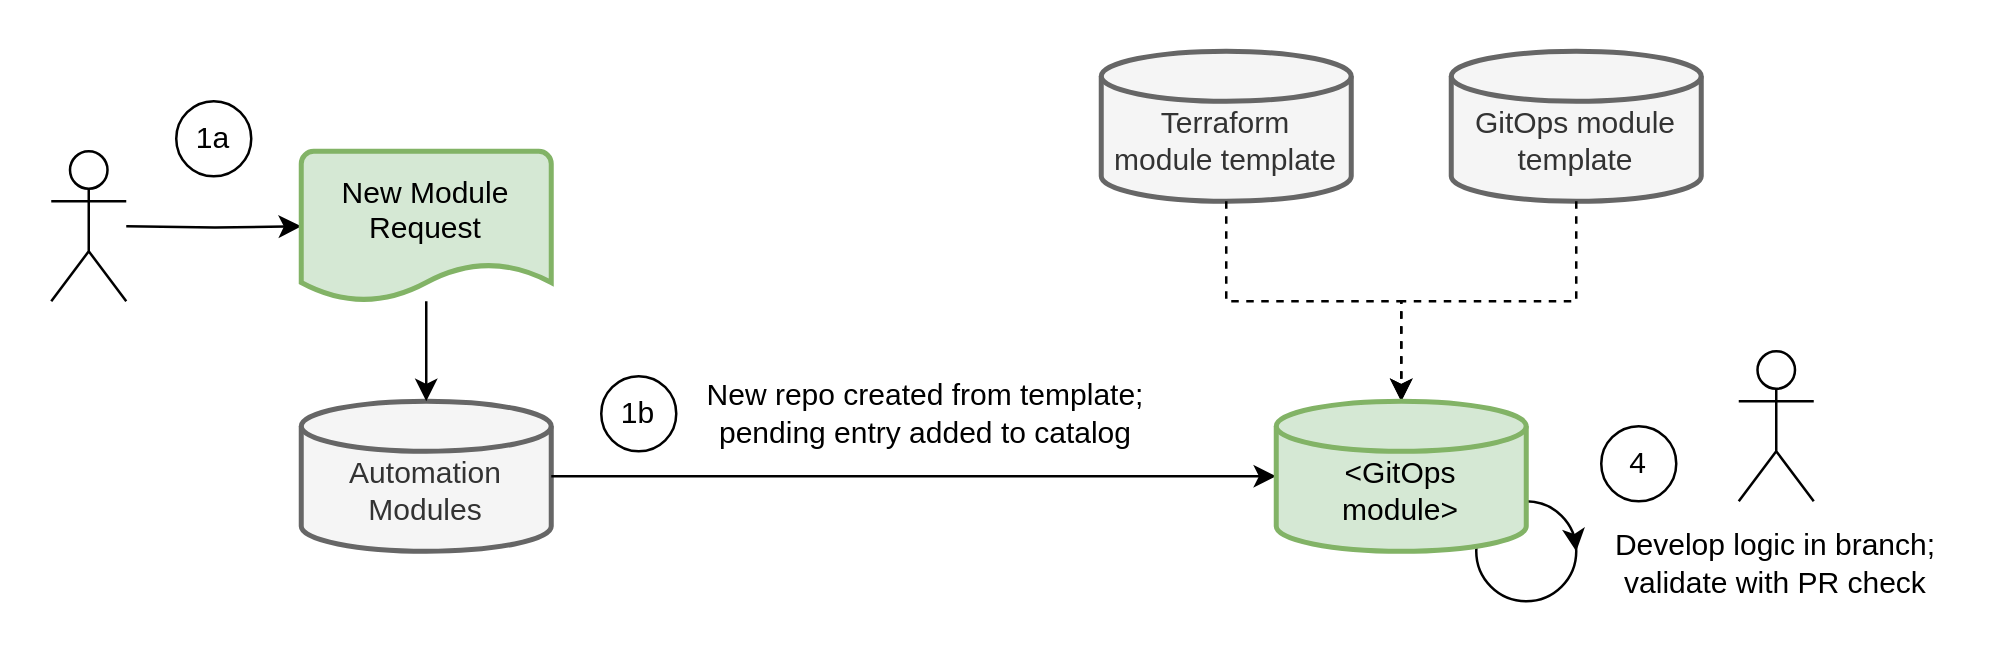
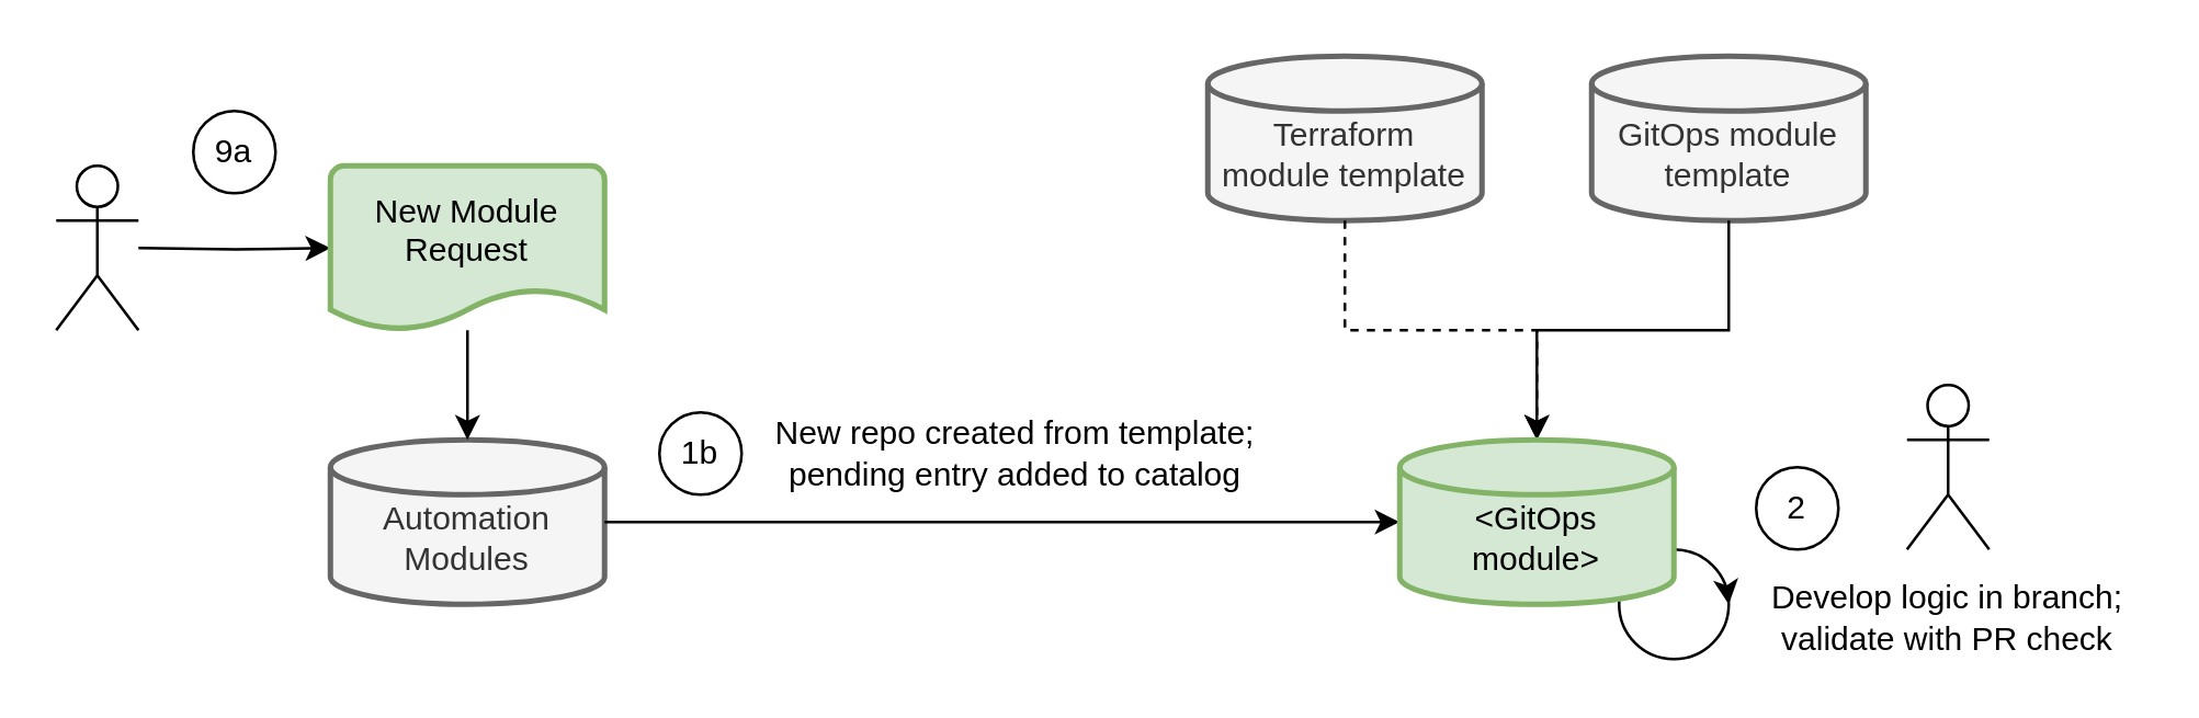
  <mxCell id="0" />
  <mxCell id="1" parent="0" />
  <mxCell id="2" style="edgeStyle=orthogonalEdgeStyle;rounded=0;orthogonalLoop=1;jettySize=auto;html=1;" edge="1" parent="1" target="5"><mxGeometry relative="1" as="geometry"><mxPoint x="50" y="90" as="sourcePoint" /></mxGeometry></mxCell>
  <mxCell id="3" value="" style="shape=umlActor;verticalLabelPosition=bottom;verticalAlign=top;html=1;outlineConnect=0;" vertex="1" parent="1"><mxGeometry x="20" y="60" width="30" height="60" as="geometry" /></mxCell>
  <mxCell id="4" value="Automation Modules" style="strokeWidth=2;html=1;shape=mxgraph.flowchart.database;whiteSpace=wrap;spacingTop=12;fillColor=#f5f5f5;fontColor=#333333;strokeColor=#666666;" vertex="1" parent="1"><mxGeometry x="120" y="160" width="100" height="60" as="geometry" /></mxCell>
  <mxCell id="5" value="New Module Request" style="strokeWidth=2;html=1;shape=mxgraph.flowchart.document2;whiteSpace=wrap;size=0.25;verticalAlign=top;spacingTop=3;fillColor=#d5e8d4;strokeColor=#82b366;" vertex="1" parent="1"><mxGeometry x="120" y="60" width="100" height="60" as="geometry" /></mxCell>
  <mxCell id="6" value="" style="endArrow=classic;html=1;rounded=0;" edge="1" parent="1" source="5" target="4"><mxGeometry width="50" height="50" relative="1" as="geometry"><mxPoint x="370" y="240" as="sourcePoint" /><mxPoint x="420" y="190" as="targetPoint" /></mxGeometry></mxCell>
  <mxCell id="7" value="Terraform module template" style="strokeWidth=2;html=1;shape=mxgraph.flowchart.database;whiteSpace=wrap;verticalAlign=middle;spacingTop=11;spacingLeft=2;spacingRight=2;fillColor=#f5f5f5;fontColor=#333333;strokeColor=#666666;" vertex="1" parent="1"><mxGeometry x="440" y="20" width="100" height="60" as="geometry" /></mxCell>
  <mxCell id="8" value="GitOps module template" style="strokeWidth=2;html=1;shape=mxgraph.flowchart.database;whiteSpace=wrap;verticalAlign=middle;spacingTop=11;spacingLeft=2;spacingRight=2;fillColor=#f5f5f5;fontColor=#333333;strokeColor=#666666;" vertex="1" parent="1"><mxGeometry x="580" y="20" width="100" height="60" as="geometry" /></mxCell>
  <mxCell id="9" value="" style="endArrow=classic;html=1;rounded=0;" edge="1" parent="1" source="4" target="13"><mxGeometry width="50" height="50" relative="1" as="geometry"><mxPoint x="480" y="250" as="sourcePoint" /><mxPoint x="530" y="200" as="targetPoint" /></mxGeometry></mxCell>
  <mxCell id="10" value="" style="endArrow=classic;html=1;rounded=0;dashed=1;" edge="1" parent="1" source="7" target="13"><mxGeometry width="50" height="50" relative="1" as="geometry"><mxPoint x="510" y="250" as="sourcePoint" /><mxPoint x="560" y="200" as="targetPoint" /><Array as="points"><mxPoint x="490" y="120" /><mxPoint x="560" y="120" /></Array></mxGeometry></mxCell>
- <mxCell id="11" value="" style="endArrow=classic;html=1;rounded=0;dashed=1;" edge="1" parent="1" source="8" target="13"><mxGeometry width="50" height="50" relative="1" as="geometry"><mxPoint x="500" y="90" as="sourcePoint" /><mxPoint x="560" y="170" as="targetPoint" /><Array as="points"><mxPoint x="630" y="120" /><mxPoint x="560" y="120" /></Array></mxGeometry></mxCell>
+ <mxCell id="11" value="" style="endArrow=classic;html=1;rounded=0;dashed=0;" edge="1" parent="1" source="8" target="13"><mxGeometry width="50" height="50" relative="1" as="geometry"><mxPoint x="500" y="90" as="sourcePoint" /><mxPoint x="560" y="170" as="targetPoint" /><Array as="points"><mxPoint x="630" y="120" /><mxPoint x="560" y="120" /></Array></mxGeometry></mxCell>
  <mxCell id="12" value="" style="ellipse;whiteSpace=wrap;html=1;aspect=fixed;verticalAlign=middle;" vertex="1" parent="1"><mxGeometry x="590" y="200" width="40" height="40" as="geometry" /></mxCell>
  <mxCell id="13" value="&amp;lt;GitOps module&amp;gt;" style="strokeWidth=2;html=1;shape=mxgraph.flowchart.database;whiteSpace=wrap;verticalAlign=middle;spacingTop=11;spacingLeft=2;spacingRight=2;fillColor=#d5e8d4;strokeColor=#82b366;" vertex="1" parent="1"><mxGeometry x="510" y="160" width="100" height="60" as="geometry" /></mxCell>
  <mxCell id="14" value="" style="endArrow=classic;html=1;rounded=0;entryX=1;entryY=0.5;entryDx=0;entryDy=0;exitX=0.98;exitY=0.335;exitDx=0;exitDy=0;exitPerimeter=0;" edge="1" parent="1" source="12" target="12"><mxGeometry width="50" height="50" relative="1" as="geometry"><mxPoint x="570" y="250" as="sourcePoint" /><mxPoint x="570" y="280" as="targetPoint" /></mxGeometry></mxCell>
  <mxCell id="15" value="Develop logic in branch; validate with PR check" style="text;html=1;strokeColor=none;fillColor=none;align=center;verticalAlign=middle;whiteSpace=wrap;rounded=0;" vertex="1" parent="1"><mxGeometry x="640" y="210" width="140" height="30" as="geometry" /></mxCell>
- <mxCell id="16" value="1a" style="ellipse;whiteSpace=wrap;html=1;aspect=fixed;fillColor=default;verticalAlign=middle;" vertex="1" parent="1"><mxGeometry x="70" y="40" width="30" height="30" as="geometry" /></mxCell>
+ <mxCell id="16" value="9a" style="ellipse;whiteSpace=wrap;html=1;aspect=fixed;fillColor=default;verticalAlign=middle;" vertex="1" parent="1"><mxGeometry x="70" y="40" width="30" height="30" as="geometry" /></mxCell>
  <mxCell id="17" value="1b" style="ellipse;whiteSpace=wrap;html=1;aspect=fixed;fillColor=default;verticalAlign=middle;" vertex="1" parent="1"><mxGeometry x="240" y="150" width="30" height="30" as="geometry" /></mxCell>
- <mxCell id="18" value="4" style="ellipse;whiteSpace=wrap;html=1;aspect=fixed;fillColor=default;verticalAlign=middle;" vertex="1" parent="1"><mxGeometry x="640" y="170" width="30" height="30" as="geometry" /></mxCell>
+ <mxCell id="18" value="2" style="ellipse;whiteSpace=wrap;html=1;aspect=fixed;fillColor=default;verticalAlign=middle;" vertex="1" parent="1"><mxGeometry x="640" y="170" width="30" height="30" as="geometry" /></mxCell>
  <mxCell id="19" value="" style="shape=umlActor;verticalLabelPosition=bottom;verticalAlign=top;html=1;outlineConnect=0;" vertex="1" parent="1"><mxGeometry x="695" y="140" width="30" height="60" as="geometry" /></mxCell>
  <mxCell id="20" value="New repo created from template; pending entry added to catalog" style="text;html=1;strokeColor=none;fillColor=none;align=center;verticalAlign=middle;whiteSpace=wrap;rounded=0;" vertex="1" parent="1"><mxGeometry x="280" y="150" width="180" height="30" as="geometry" /></mxCell>
